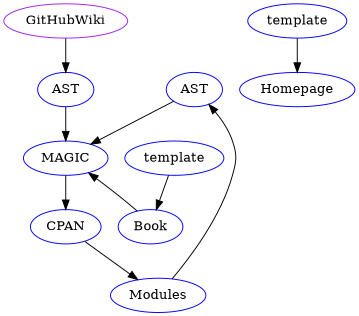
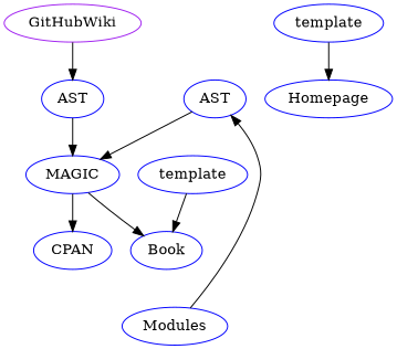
  digraph {
    rankdir=TB
    node [color=blue]
    n1 [label=AST]
    MAGIC
    Book
    CPAN
    n5 [label=AST]
    n6 [label=template]
    n7 [label=template]
    Homepage
    Modules
    GitHubWiki [color=purple]
    n1 -> MAGIC
-   Book -> MAGIC
+   MAGIC -> Book
    MAGIC -> CPAN
-   CPAN -> Modules
    n5 -> MAGIC
    n6 -> Book
    n7 -> Homepage
    Modules -> n1
    GitHubWiki -> n5
  }
